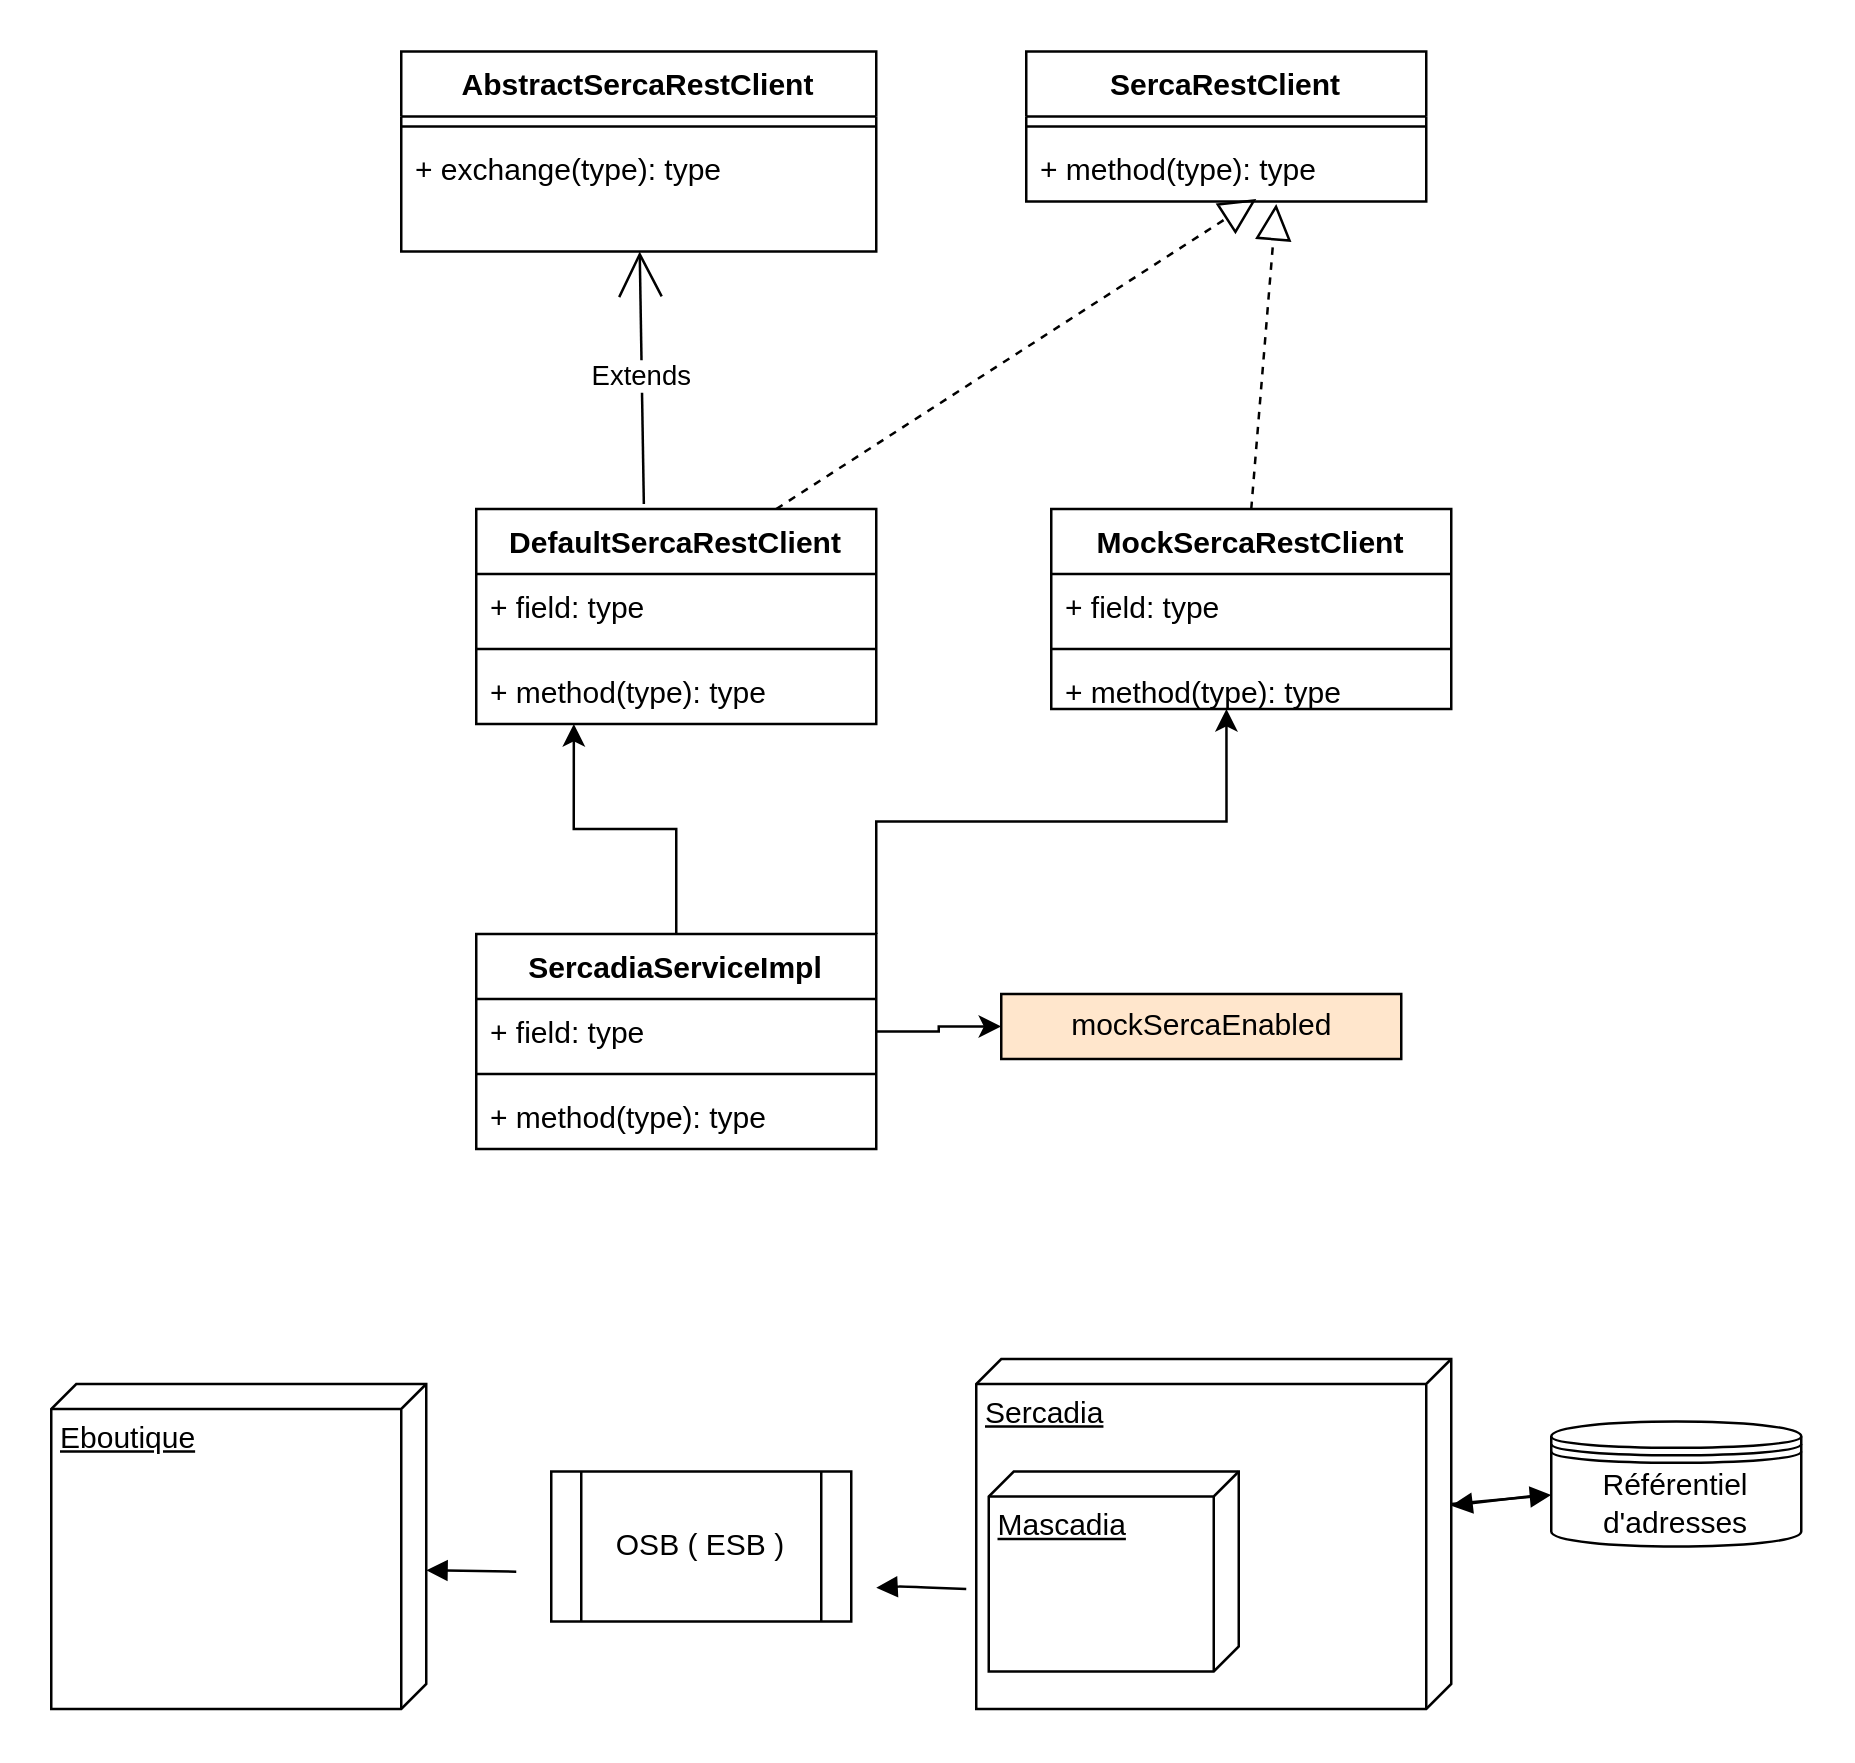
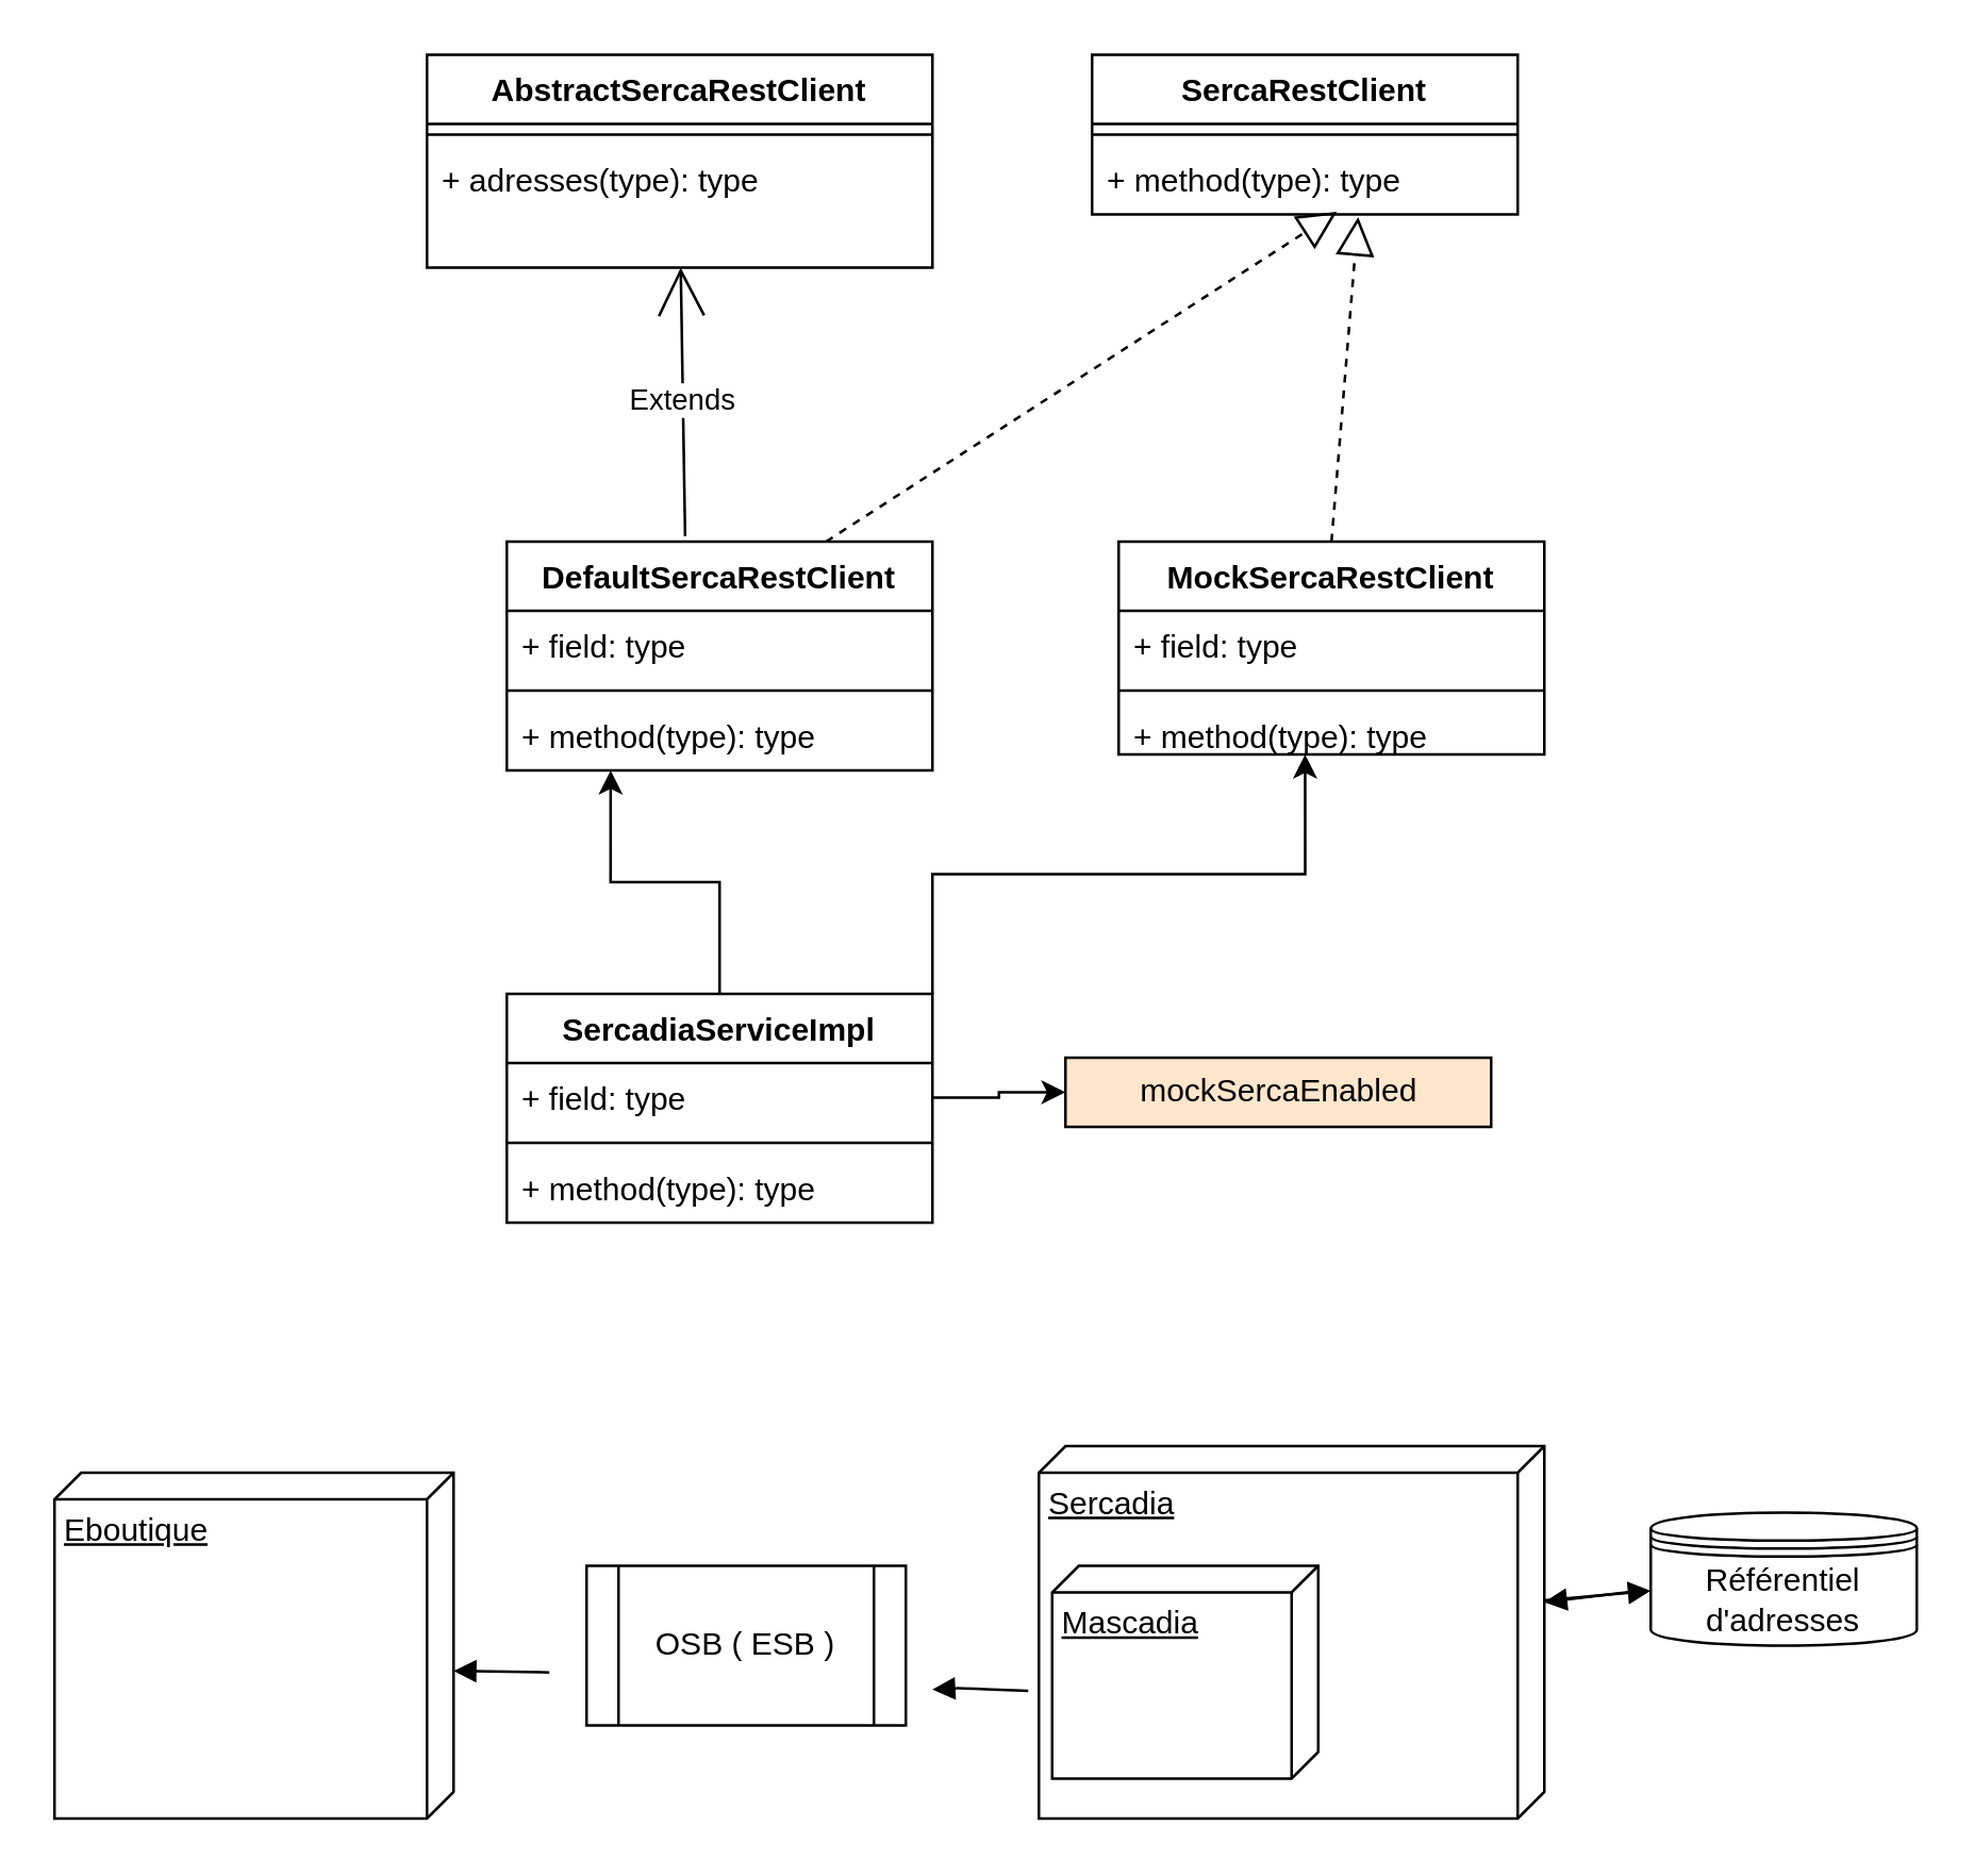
  <mxCell id="0" />
  <mxCell id="1" parent="0" />
  <mxCell id="2" value="Extends" style="endArrow=open;endSize=16;endFill=0;html=1;exitX=0.419;exitY=-0.023;exitDx=0;exitDy=0;exitPerimeter=0;" parent="1" source="5" target="26" edge="1"><mxGeometry width="160" relative="1" as="geometry"><mxPoint x="290" y="283" as="sourcePoint" /><mxPoint x="450" y="283" as="targetPoint" /></mxGeometry></mxCell>
  <mxCell id="3" value="" style="endArrow=block;dashed=1;endFill=0;endSize=12;html=1;entryX=0.575;entryY=0.962;entryDx=0;entryDy=0;entryPerimeter=0;exitX=0.75;exitY=0;exitDx=0;exitDy=0;" parent="1" source="5" target="23" edge="1"><mxGeometry width="160" relative="1" as="geometry"><mxPoint x="290" y="283" as="sourcePoint" /><mxPoint x="450" y="283" as="targetPoint" /></mxGeometry></mxCell>
  <mxCell id="4" value="" style="endArrow=block;dashed=1;endFill=0;endSize=12;html=1;exitX=0.5;exitY=0;exitDx=0;exitDy=0;" parent="1" source="17" edge="1"><mxGeometry width="160" relative="1" as="geometry"><mxPoint x="320" y="223" as="sourcePoint" /><mxPoint x="510" y="81" as="targetPoint" /></mxGeometry></mxCell>
  <mxCell id="5" value="DefaultSercaRestClient" style="swimlane;fontStyle=1;align=center;verticalAlign=top;childLayout=stackLayout;horizontal=1;startSize=26;horizontalStack=0;resizeParent=1;resizeParentMax=0;resizeLast=0;collapsible=1;marginBottom=0;" parent="1" vertex="1"><mxGeometry x="190" y="203" width="160" height="86" as="geometry" /></mxCell>
  <mxCell id="6" value="+ field: type" style="text;strokeColor=none;fillColor=none;align=left;verticalAlign=top;spacingLeft=4;spacingRight=4;overflow=hidden;rotatable=0;points=[[0,0.5],[1,0.5]];portConstraint=eastwest;" parent="5" vertex="1"><mxGeometry y="26" width="160" height="26" as="geometry" /></mxCell>
  <mxCell id="7" value="" style="line;strokeWidth=1;fillColor=none;align=left;verticalAlign=middle;spacingTop=-1;spacingLeft=3;spacingRight=3;rotatable=0;labelPosition=right;points=[];portConstraint=eastwest;" parent="5" vertex="1"><mxGeometry y="52" width="160" height="8" as="geometry" /></mxCell>
  <mxCell id="8" value="+ method(type): type" style="text;strokeColor=none;fillColor=none;align=left;verticalAlign=top;spacingLeft=4;spacingRight=4;overflow=hidden;rotatable=0;points=[[0,0.5],[1,0.5]];portConstraint=eastwest;" parent="5" vertex="1"><mxGeometry y="60" width="160" height="26" as="geometry" /></mxCell>
  <mxCell id="9" style="edgeStyle=orthogonalEdgeStyle;rounded=0;orthogonalLoop=1;jettySize=auto;html=1;exitX=1;exitY=0;exitDx=0;exitDy=0;entryX=0.438;entryY=1;entryDx=0;entryDy=0;entryPerimeter=0;" parent="1" source="11" target="20" edge="1"><mxGeometry relative="1" as="geometry" /></mxCell>
  <mxCell id="10" style="edgeStyle=orthogonalEdgeStyle;rounded=0;orthogonalLoop=1;jettySize=auto;html=1;exitX=0.5;exitY=0;exitDx=0;exitDy=0;entryX=0.244;entryY=1;entryDx=0;entryDy=0;entryPerimeter=0;" parent="1" source="11" target="8" edge="1"><mxGeometry relative="1" as="geometry" /></mxCell>
  <mxCell id="11" value="SercadiaServiceImpl" style="swimlane;fontStyle=1;align=center;verticalAlign=top;childLayout=stackLayout;horizontal=1;startSize=26;horizontalStack=0;resizeParent=1;resizeParentMax=0;resizeLast=0;collapsible=1;marginBottom=0;" parent="1" vertex="1"><mxGeometry x="190" y="373" width="160" height="86" as="geometry" /></mxCell>
  <mxCell id="12" value="+ field: type" style="text;strokeColor=none;fillColor=none;align=left;verticalAlign=top;spacingLeft=4;spacingRight=4;overflow=hidden;rotatable=0;points=[[0,0.5],[1,0.5]];portConstraint=eastwest;" parent="11" vertex="1"><mxGeometry y="26" width="160" height="26" as="geometry" /></mxCell>
  <mxCell id="13" value="" style="line;strokeWidth=1;fillColor=none;align=left;verticalAlign=middle;spacingTop=-1;spacingLeft=3;spacingRight=3;rotatable=0;labelPosition=right;points=[];portConstraint=eastwest;" parent="11" vertex="1"><mxGeometry y="52" width="160" height="8" as="geometry" /></mxCell>
  <mxCell id="14" value="+ method(type): type" style="text;strokeColor=none;fillColor=none;align=left;verticalAlign=top;spacingLeft=4;spacingRight=4;overflow=hidden;rotatable=0;points=[[0,0.5],[1,0.5]];portConstraint=eastwest;" parent="11" vertex="1"><mxGeometry y="60" width="160" height="26" as="geometry" /></mxCell>
  <mxCell id="15" value="mockSercaEnabled" style="html=1;fillColor=#ffe6cc;" parent="1" vertex="1"><mxGeometry x="400" y="397" width="160" height="26" as="geometry" /></mxCell>
  <mxCell id="16" style="edgeStyle=orthogonalEdgeStyle;rounded=0;orthogonalLoop=1;jettySize=auto;html=1;exitX=1;exitY=0.5;exitDx=0;exitDy=0;" parent="1" source="12" target="15" edge="1"><mxGeometry relative="1" as="geometry" /></mxCell>
  <mxCell id="17" value="MockSercaRestClient" style="swimlane;fontStyle=1;align=center;verticalAlign=top;childLayout=stackLayout;horizontal=1;startSize=26;horizontalStack=0;resizeParent=1;resizeParentMax=0;resizeLast=0;collapsible=1;marginBottom=0;" parent="1" vertex="1"><mxGeometry x="420" y="203" width="160" height="80" as="geometry" /></mxCell>
  <mxCell id="18" value="+ field: type" style="text;strokeColor=none;fillColor=none;align=left;verticalAlign=top;spacingLeft=4;spacingRight=4;overflow=hidden;rotatable=0;points=[[0,0.5],[1,0.5]];portConstraint=eastwest;" parent="17" vertex="1"><mxGeometry y="26" width="160" height="26" as="geometry" /></mxCell>
  <mxCell id="19" value="" style="line;strokeWidth=1;fillColor=none;align=left;verticalAlign=middle;spacingTop=-1;spacingLeft=3;spacingRight=3;rotatable=0;labelPosition=right;points=[];portConstraint=eastwest;" parent="17" vertex="1"><mxGeometry y="52" width="160" height="8" as="geometry" /></mxCell>
  <mxCell id="20" value="+ method(type): type" style="text;strokeColor=none;fillColor=none;align=left;verticalAlign=top;spacingLeft=4;spacingRight=4;overflow=hidden;rotatable=0;points=[[0,0.5],[1,0.5]];portConstraint=eastwest;" parent="17" vertex="1"><mxGeometry y="60" width="160" height="20" as="geometry" /></mxCell>
  <mxCell id="21" value="SercaRestClient" style="swimlane;fontStyle=1;align=center;verticalAlign=top;childLayout=stackLayout;horizontal=1;startSize=26;horizontalStack=0;resizeParent=1;resizeParentMax=0;resizeLast=0;collapsible=1;marginBottom=0;" parent="1" vertex="1"><mxGeometry x="410" y="20" width="160" height="60" as="geometry" /></mxCell>
  <mxCell id="22" value="" style="line;strokeWidth=1;fillColor=none;align=left;verticalAlign=middle;spacingTop=-1;spacingLeft=3;spacingRight=3;rotatable=0;labelPosition=right;points=[];portConstraint=eastwest;" parent="21" vertex="1"><mxGeometry y="26" width="160" height="8" as="geometry" /></mxCell>
  <mxCell id="23" value="+ method(type): type" style="text;strokeColor=none;fillColor=none;align=left;verticalAlign=top;spacingLeft=4;spacingRight=4;overflow=hidden;rotatable=0;points=[[0,0.5],[1,0.5]];portConstraint=eastwest;" parent="21" vertex="1"><mxGeometry y="34" width="160" height="26" as="geometry" /></mxCell>
  <mxCell id="24" value="AbstractSercaRestClient" style="swimlane;fontStyle=1;align=center;verticalAlign=top;childLayout=stackLayout;horizontal=1;startSize=26;horizontalStack=0;resizeParent=1;resizeParentMax=0;resizeLast=0;collapsible=1;marginBottom=0;" parent="1" vertex="1"><mxGeometry x="160" y="20" width="190" height="80" as="geometry" /></mxCell>
  <mxCell id="25" value="" style="line;strokeWidth=1;fillColor=none;align=left;verticalAlign=middle;spacingTop=-1;spacingLeft=3;spacingRight=3;rotatable=0;labelPosition=right;points=[];portConstraint=eastwest;" parent="24" vertex="1"><mxGeometry y="26" width="190" height="8" as="geometry" /></mxCell>
- <mxCell id="26" value="+ exchange(type): type" style="text;strokeColor=none;fillColor=none;align=left;verticalAlign=top;spacingLeft=4;spacingRight=4;overflow=hidden;rotatable=0;points=[[0,0.5],[1,0.5]];portConstraint=eastwest;" parent="24" vertex="1"><mxGeometry y="34" width="190" height="46" as="geometry" /></mxCell>
+ <mxCell id="26" value="+ adresses(type): type" style="text;strokeColor=none;fillColor=none;align=left;verticalAlign=top;spacingLeft=4;spacingRight=4;overflow=hidden;rotatable=0;points=[[0,0.5],[1,0.5]];portConstraint=eastwest;" parent="24" vertex="1"><mxGeometry y="34" width="190" height="46" as="geometry" /></mxCell>
  <mxCell id="27" value="Référentiel d'adresses" style="shape=datastore;whiteSpace=wrap;html=1;" vertex="1" parent="1"><mxGeometry x="620" y="568" width="100" height="50" as="geometry" /></mxCell>
  <mxCell id="28" value="Eboutique" style="verticalAlign=top;align=left;spacingTop=8;spacingLeft=2;spacingRight=12;shape=cube;size=10;direction=south;fontStyle=4;html=1;" vertex="1" parent="1"><mxGeometry x="20" y="553" width="150" height="130" as="geometry" /></mxCell>
  <mxCell id="29" value="Sercadia" style="verticalAlign=top;align=left;spacingTop=8;spacingLeft=2;spacingRight=12;shape=cube;size=10;direction=south;fontStyle=4;html=1;" vertex="1" parent="1"><mxGeometry x="390" y="543" width="190" height="140" as="geometry" /></mxCell>
  <mxCell id="30" value="OSB ( ESB )" style="shape=process;whiteSpace=wrap;html=1;backgroundOutline=1;" vertex="1" parent="1"><mxGeometry x="220" y="588" width="120" height="60" as="geometry" /></mxCell>
  <mxCell id="31" value="Mascadia" style="verticalAlign=top;align=left;spacingTop=8;spacingLeft=2;spacingRight=12;shape=cube;size=10;direction=south;fontStyle=4;html=1;" vertex="1" parent="1"><mxGeometry x="395" y="588" width="100" height="80" as="geometry" /></mxCell>
  <mxCell id="32" value="" style="html=1;verticalAlign=bottom;endArrow=block;exitX=0.414;exitY=0;exitDx=0;exitDy=0;exitPerimeter=0;" edge="1" parent="1" source="29" target="27"><mxGeometry width="80" relative="1" as="geometry"><mxPoint x="400" y="618" as="sourcePoint" /><mxPoint x="441.96" y="617.5" as="targetPoint" /><Array as="points" /></mxGeometry></mxCell>
  <mxCell id="33" value="" style="html=1;verticalAlign=bottom;endArrow=block;exitX=-0.04;exitY=0.588;exitDx=0;exitDy=0;exitPerimeter=0;" edge="1" parent="1" source="27" target="29"><mxGeometry width="80" relative="1" as="geometry"><mxPoint x="590" y="610.96" as="sourcePoint" /><mxPoint x="630" y="614.089" as="targetPoint" /><Array as="points" /></mxGeometry></mxCell>
  <mxCell id="34" value="" style="html=1;verticalAlign=bottom;endArrow=block;exitX=-0.04;exitY=0.588;exitDx=0;exitDy=0;exitPerimeter=0;" edge="1" parent="1"><mxGeometry width="80" relative="1" as="geometry"><mxPoint x="206" y="628.06" as="sourcePoint" /><mxPoint x="170" y="627.499" as="targetPoint" /><Array as="points" /></mxGeometry></mxCell>
  <mxCell id="35" value="" style="html=1;verticalAlign=bottom;endArrow=block;exitX=-0.04;exitY=0.588;exitDx=0;exitDy=0;exitPerimeter=0;" edge="1" parent="1"><mxGeometry width="80" relative="1" as="geometry"><mxPoint x="386" y="635.04" as="sourcePoint" /><mxPoint x="350" y="634.479" as="targetPoint" /><Array as="points"><mxPoint x="360" y="634" /></Array></mxGeometry></mxCell>
